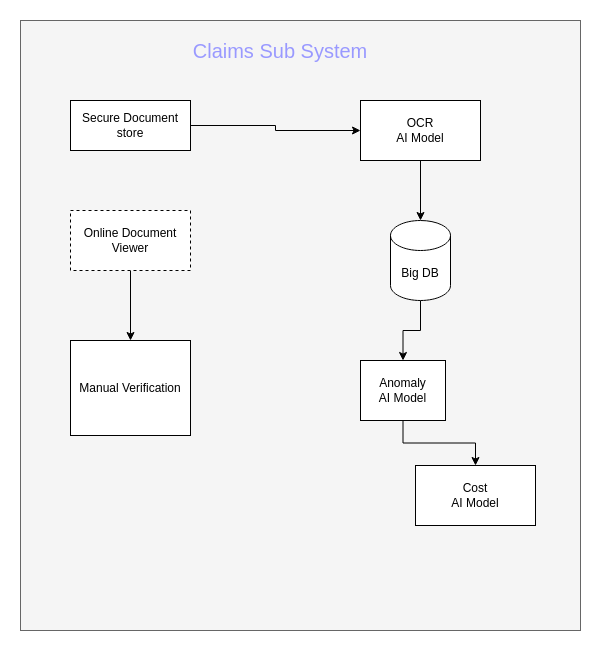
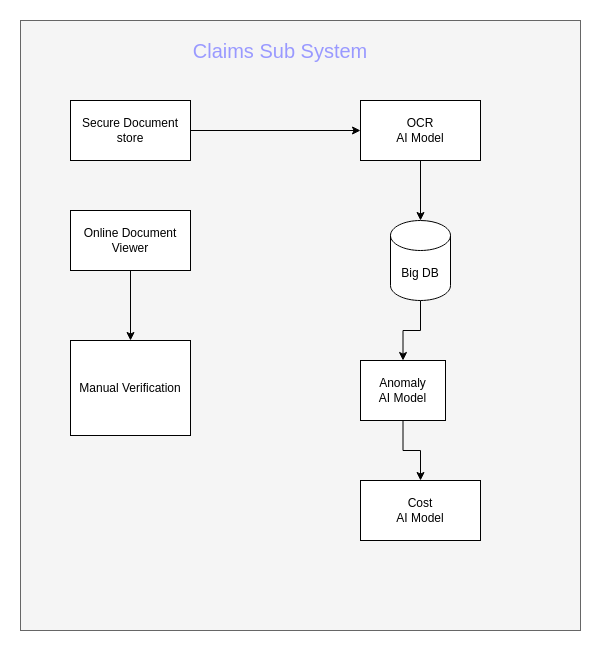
  <mxCell id="0" />
  <mxCell id="1" parent="0" />
  <mxCell id="2" value="" style="rounded=0;whiteSpace=wrap;html=1;fillColor=#f5f5f5;strokeColor=#666666;fontColor=#333333;" vertex="1" parent="1"><mxGeometry x="20" y="20" width="560" height="610" as="geometry" /></mxCell>
  <mxCell id="3" style="edgeStyle=orthogonalEdgeStyle;rounded=0;orthogonalLoop=1;jettySize=auto;html=1;exitX=1;exitY=0.5;exitDx=0;exitDy=0;startArrow=none;startFill=0;endArrow=classic;endFill=1;" edge="1" parent="1" source="4" target="9"><mxGeometry relative="1" as="geometry" /></mxCell>
- <mxCell id="4" value="Secure Document store" style="rounded=0;whiteSpace=wrap;html=1;" vertex="1" parent="1"><mxGeometry x="70" y="100" width="120" height="50" as="geometry" /></mxCell>
- <mxCell id="5" value="&lt;div&gt;Cost&lt;/div&gt;&lt;div&gt; AI Model&lt;/div&gt;" style="rounded=0;whiteSpace=wrap;html=1;" vertex="1" parent="1"><mxGeometry x="415" y="465" width="120" height="60" as="geometry" /></mxCell>
+ <mxCell id="4" value="Secure Document store" style="rounded=0;whiteSpace=wrap;html=1;" vertex="1" parent="1"><mxGeometry x="70" y="100" width="120" height="60" as="geometry" /></mxCell>
+ <mxCell id="5" value="&lt;div&gt;Cost&lt;/div&gt;&lt;div&gt; AI Model&lt;/div&gt;" style="rounded=0;whiteSpace=wrap;html=1;" vertex="1" parent="1"><mxGeometry x="360" y="480" width="120" height="60" as="geometry" /></mxCell>
  <mxCell id="6" style="edgeStyle=orthogonalEdgeStyle;rounded=0;orthogonalLoop=1;jettySize=auto;html=1;exitX=0.5;exitY=1;exitDx=0;exitDy=0;entryX=0.5;entryY=0;entryDx=0;entryDy=0;startArrow=none;startFill=0;endArrow=classic;endFill=1;" edge="1" parent="1" source="7" target="5"><mxGeometry relative="1" as="geometry" /></mxCell>
  <mxCell id="7" value="&lt;div&gt;Anomaly &lt;br&gt;&lt;/div&gt;&lt;div&gt;AI Model&lt;/div&gt;" style="rounded=0;whiteSpace=wrap;html=1;" vertex="1" parent="1"><mxGeometry x="360" y="360" width="85" height="60" as="geometry" /></mxCell>
  <mxCell id="8" style="edgeStyle=orthogonalEdgeStyle;rounded=0;orthogonalLoop=1;jettySize=auto;html=1;exitX=0.5;exitY=1;exitDx=0;exitDy=0;startArrow=none;startFill=0;endArrow=classic;endFill=1;" edge="1" parent="1" source="9" target="11"><mxGeometry relative="1" as="geometry" /></mxCell>
  <mxCell id="9" value="&lt;div&gt;OCR &lt;br&gt;&lt;/div&gt;&lt;div&gt;AI Model&lt;/div&gt;" style="rounded=0;whiteSpace=wrap;html=1;" vertex="1" parent="1"><mxGeometry x="360" y="100" width="120" height="60" as="geometry" /></mxCell>
  <mxCell id="10" style="edgeStyle=orthogonalEdgeStyle;rounded=0;orthogonalLoop=1;jettySize=auto;html=1;exitX=0.5;exitY=1;exitDx=0;exitDy=0;exitPerimeter=0;startArrow=none;startFill=0;endArrow=classic;endFill=1;" edge="1" parent="1" source="11" target="7"><mxGeometry relative="1" as="geometry" /></mxCell>
  <mxCell id="11" value="Big DB" style="shape=cylinder3;whiteSpace=wrap;html=1;boundedLbl=1;backgroundOutline=1;size=15;" vertex="1" parent="1"><mxGeometry x="390" y="220" width="60" height="80" as="geometry" /></mxCell>
  <mxCell id="12" value="Manual Verification" style="rounded=0;whiteSpace=wrap;html=1;" vertex="1" parent="1"><mxGeometry x="70" y="340" width="120" height="95" as="geometry" /></mxCell>
  <mxCell id="13" style="edgeStyle=orthogonalEdgeStyle;rounded=0;orthogonalLoop=1;jettySize=auto;html=1;exitX=0.5;exitY=1;exitDx=0;exitDy=0;startArrow=none;startFill=0;endArrow=classic;endFill=1;" edge="1" parent="1" source="14" target="12"><mxGeometry relative="1" as="geometry" /></mxCell>
- <mxCell id="14" value="Online Document Viewer" style="rounded=0;whiteSpace=wrap;html=1;dashed=1;" vertex="1" parent="1"><mxGeometry x="70" y="210" width="120" height="60" as="geometry" /></mxCell>
+ <mxCell id="14" value="Online Document Viewer" style="rounded=0;whiteSpace=wrap;html=1;" vertex="1" parent="1"><mxGeometry x="70" y="210" width="120" height="60" as="geometry" /></mxCell>
  <mxCell id="15" value="&lt;font style=&quot;font-size: 20px&quot;&gt;Claims Sub System&lt;/font&gt;" style="text;html=1;strokeColor=none;fillColor=none;align=center;verticalAlign=middle;whiteSpace=wrap;rounded=0;fontColor=#9999FF;" vertex="1" parent="1"><mxGeometry x="190" y="40" width="180" height="20" as="geometry" /></mxCell>
